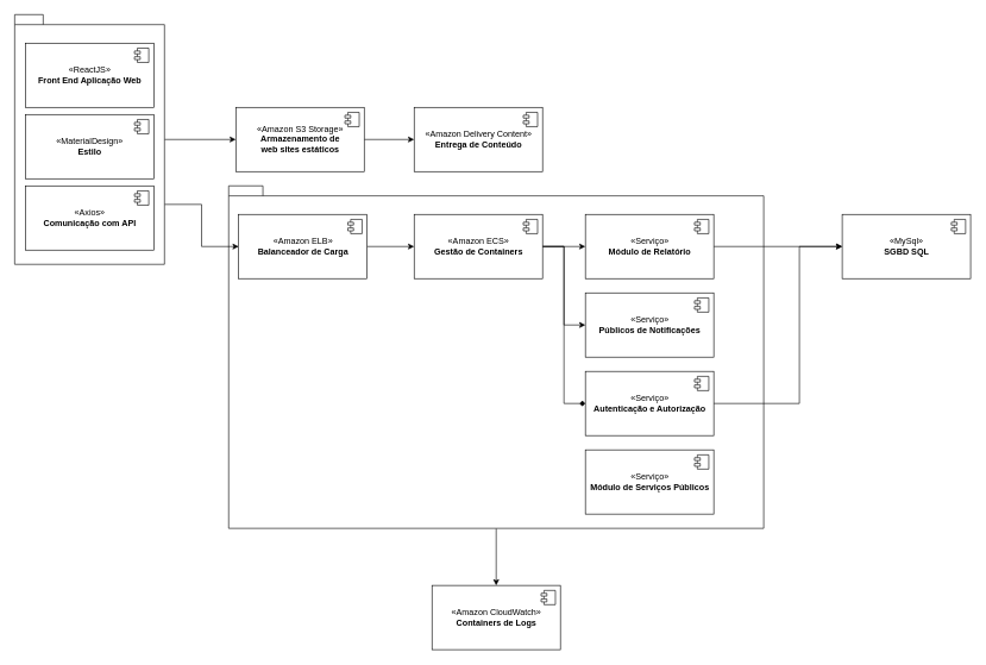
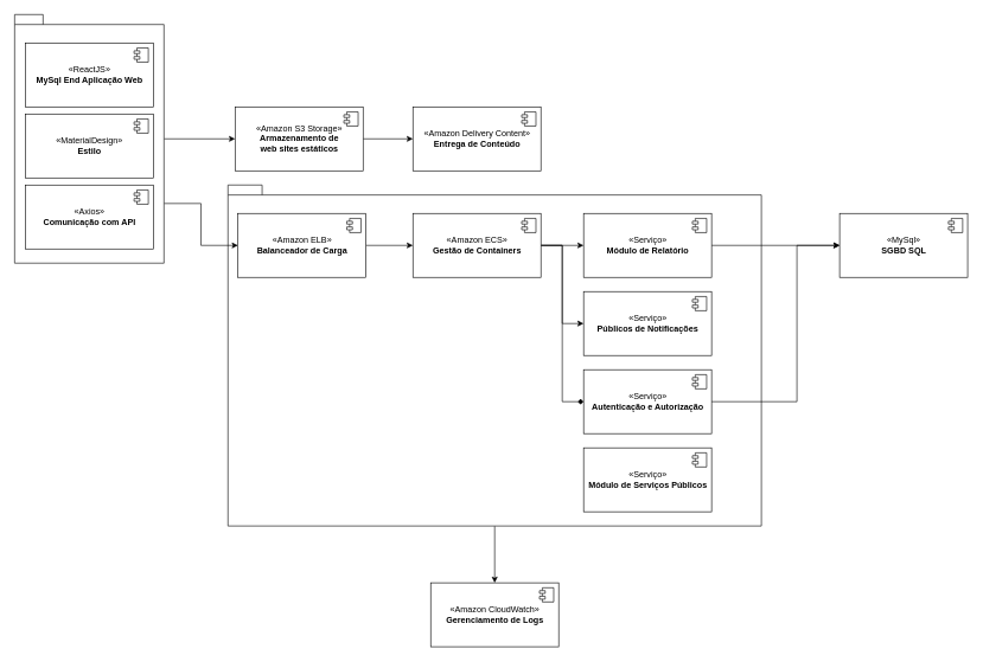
  <mxCell id="0" />
  <mxCell id="1" parent="0" />
  <mxCell id="2" style="edgeStyle=orthogonalEdgeStyle;rounded=0;orthogonalLoop=1;jettySize=auto;html=1;entryX=0.5;entryY=0;entryDx=0;entryDy=0;" edge="1" parent="1" source="3" target="38"><mxGeometry relative="1" as="geometry" /></mxCell>
  <mxCell id="3" value="" style="shape=folder;fontStyle=1;spacingTop=10;tabWidth=40;tabHeight=14;tabPosition=left;html=1;" vertex="1" parent="1"><mxGeometry x="320" y="260" width="750" height="480" as="geometry" /></mxCell>
  <mxCell id="4" style="edgeStyle=orthogonalEdgeStyle;rounded=0;orthogonalLoop=1;jettySize=auto;html=1;entryX=0;entryY=0.5;entryDx=0;entryDy=0;" edge="1" parent="1" source="6" target="12"><mxGeometry relative="1" as="geometry" /></mxCell>
  <mxCell id="5" style="edgeStyle=orthogonalEdgeStyle;rounded=0;orthogonalLoop=1;jettySize=auto;html=1;exitX=0;exitY=0;exitDx=210;exitDy=266;exitPerimeter=0;entryX=0;entryY=0.5;entryDx=0;entryDy=0;" edge="1" parent="1" source="6" target="19"><mxGeometry relative="1" as="geometry" /></mxCell>
  <mxCell id="6" value="" style="shape=folder;fontStyle=1;spacingTop=10;tabWidth=40;tabHeight=14;tabPosition=left;html=1;" vertex="1" parent="1"><mxGeometry x="20" y="20" width="210" height="350" as="geometry" /></mxCell>
- <mxCell id="7" value="«ReactJS»&lt;br&gt;&lt;b&gt;Front End Aplicação Web&lt;/b&gt;" style="html=1;dropTarget=0;" vertex="1" parent="1"><mxGeometry x="35" y="60" width="180" height="90" as="geometry" /></mxCell>
+ <mxCell id="7" value="«ReactJS»&lt;br&gt;&lt;b&gt;MySql End Aplicação Web&lt;/b&gt;" style="html=1;dropTarget=0;" vertex="1" parent="1"><mxGeometry x="35" y="60" width="180" height="90" as="geometry" /></mxCell>
  <mxCell id="8" value="" style="shape=module;jettyWidth=8;jettyHeight=4;" vertex="1" parent="7"><mxGeometry x="1" width="20" height="20" relative="1" as="geometry"><mxPoint x="-27" y="7" as="offset" /></mxGeometry></mxCell>
  <mxCell id="9" value="«MaterialDesign»&lt;br&gt;&lt;b&gt;Estilo&lt;/b&gt;" style="html=1;dropTarget=0;" vertex="1" parent="1"><mxGeometry x="35" y="160" width="180" height="90" as="geometry" /></mxCell>
  <mxCell id="10" value="" style="shape=module;jettyWidth=8;jettyHeight=4;" vertex="1" parent="9"><mxGeometry x="1" width="20" height="20" relative="1" as="geometry"><mxPoint x="-27" y="7" as="offset" /></mxGeometry></mxCell>
  <mxCell id="11" style="edgeStyle=orthogonalEdgeStyle;rounded=0;orthogonalLoop=1;jettySize=auto;html=1;" edge="1" parent="1" source="12" target="14"><mxGeometry relative="1" as="geometry" /></mxCell>
  <mxCell id="12" value="«Amazon S3 Storage»&lt;br&gt;&lt;b&gt;Armazenamento de &lt;br&gt;web sites estáticos&lt;/b&gt;" style="html=1;dropTarget=0;" vertex="1" parent="1"><mxGeometry x="330" y="150" width="180" height="90" as="geometry" /></mxCell>
  <mxCell id="13" value="" style="shape=module;jettyWidth=8;jettyHeight=4;" vertex="1" parent="12"><mxGeometry x="1" width="20" height="20" relative="1" as="geometry"><mxPoint x="-27" y="7" as="offset" /></mxGeometry></mxCell>
  <mxCell id="14" value="«Amazon Delivery Content»&lt;br&gt;&lt;b&gt;Entrega de Conteúdo&lt;br&gt;&lt;/b&gt;" style="html=1;dropTarget=0;" vertex="1" parent="1"><mxGeometry x="580" y="150" width="180" height="90" as="geometry" /></mxCell>
  <mxCell id="15" value="" style="shape=module;jettyWidth=8;jettyHeight=4;" vertex="1" parent="14"><mxGeometry x="1" width="20" height="20" relative="1" as="geometry"><mxPoint x="-27" y="7" as="offset" /></mxGeometry></mxCell>
  <mxCell id="16" value="«Axios»&lt;br&gt;&lt;b&gt;Comunicação com API&lt;/b&gt;" style="html=1;dropTarget=0;" vertex="1" parent="1"><mxGeometry x="35" y="260" width="180" height="90" as="geometry" /></mxCell>
  <mxCell id="17" value="" style="shape=module;jettyWidth=8;jettyHeight=4;" vertex="1" parent="16"><mxGeometry x="1" width="20" height="20" relative="1" as="geometry"><mxPoint x="-27" y="7" as="offset" /></mxGeometry></mxCell>
  <mxCell id="18" value="" style="edgeStyle=orthogonalEdgeStyle;rounded=0;orthogonalLoop=1;jettySize=auto;html=1;" edge="1" parent="1" source="19" target="24"><mxGeometry relative="1" as="geometry" /></mxCell>
  <mxCell id="19" value="«Amazon ELB»&lt;br&gt;&lt;b&gt;Balanceador de Carga&lt;/b&gt;" style="html=1;dropTarget=0;" vertex="1" parent="1"><mxGeometry x="334" y="300" width="180" height="90" as="geometry" /></mxCell>
  <mxCell id="20" value="" style="shape=module;jettyWidth=8;jettyHeight=4;" vertex="1" parent="19"><mxGeometry x="1" width="20" height="20" relative="1" as="geometry"><mxPoint x="-27" y="7" as="offset" /></mxGeometry></mxCell>
  <mxCell id="21" style="edgeStyle=orthogonalEdgeStyle;rounded=0;orthogonalLoop=1;jettySize=auto;html=1;" edge="1" parent="1" source="24" target="27"><mxGeometry relative="1" as="geometry" /></mxCell>
  <mxCell id="22" style="edgeStyle=orthogonalEdgeStyle;rounded=0;orthogonalLoop=1;jettySize=auto;html=1;entryX=0;entryY=0.5;entryDx=0;entryDy=0;" edge="1" parent="1" source="24" target="29"><mxGeometry relative="1" as="geometry" /></mxCell>
  <mxCell id="23" style="edgeStyle=orthogonalEdgeStyle;rounded=0;orthogonalLoop=1;jettySize=auto;html=1;entryX=0;entryY=0.5;entryDx=0;entryDy=0;endArrow=diamond;" edge="1" parent="1" source="24" target="32"><mxGeometry relative="1" as="geometry" /></mxCell>
  <mxCell id="24" value="«Amazon ECS»&lt;br&gt;&lt;b&gt;Gestão de Containers&lt;/b&gt;" style="html=1;dropTarget=0;" vertex="1" parent="1"><mxGeometry x="580" y="300" width="180" height="90" as="geometry" /></mxCell>
  <mxCell id="25" value="" style="shape=module;jettyWidth=8;jettyHeight=4;" vertex="1" parent="24"><mxGeometry x="1" width="20" height="20" relative="1" as="geometry"><mxPoint x="-27" y="7" as="offset" /></mxGeometry></mxCell>
  <mxCell id="26" style="edgeStyle=orthogonalEdgeStyle;rounded=0;orthogonalLoop=1;jettySize=auto;html=1;entryX=0;entryY=0.5;entryDx=0;entryDy=0;" edge="1" parent="1" source="27" target="36"><mxGeometry relative="1" as="geometry" /></mxCell>
  <mxCell id="27" value="«Serviço»&lt;br&gt;&lt;b&gt;Módulo de Relatório&lt;/b&gt;" style="html=1;dropTarget=0;" vertex="1" parent="1"><mxGeometry x="820" y="300" width="180" height="90" as="geometry" /></mxCell>
  <mxCell id="28" value="" style="shape=module;jettyWidth=8;jettyHeight=4;" vertex="1" parent="27"><mxGeometry x="1" width="20" height="20" relative="1" as="geometry"><mxPoint x="-27" y="7" as="offset" /></mxGeometry></mxCell>
  <mxCell id="29" value="«Serviço»&lt;br&gt;&lt;b&gt;Públicos de Notificações&lt;/b&gt;" style="html=1;dropTarget=0;" vertex="1" parent="1"><mxGeometry x="820" y="410" width="180" height="90" as="geometry" /></mxCell>
  <mxCell id="30" value="" style="shape=module;jettyWidth=8;jettyHeight=4;" vertex="1" parent="29"><mxGeometry x="1" width="20" height="20" relative="1" as="geometry"><mxPoint x="-27" y="7" as="offset" /></mxGeometry></mxCell>
  <mxCell id="31" style="edgeStyle=orthogonalEdgeStyle;rounded=0;orthogonalLoop=1;jettySize=auto;html=1;entryX=0;entryY=0.5;entryDx=0;entryDy=0;" edge="1" parent="1" source="32" target="36"><mxGeometry relative="1" as="geometry"><Array as="points"><mxPoint x="1120" y="565" /><mxPoint x="1120" y="345" /></Array></mxGeometry></mxCell>
  <mxCell id="32" value="«Serviço»&lt;br&gt;&lt;b&gt;Autenticação e Autorização&lt;/b&gt;" style="html=1;dropTarget=0;" vertex="1" parent="1"><mxGeometry x="820" y="520" width="180" height="90" as="geometry" /></mxCell>
  <mxCell id="33" value="" style="shape=module;jettyWidth=8;jettyHeight=4;" vertex="1" parent="32"><mxGeometry x="1" width="20" height="20" relative="1" as="geometry"><mxPoint x="-27" y="7" as="offset" /></mxGeometry></mxCell>
  <mxCell id="34" value="«Serviço»&lt;br&gt;&lt;b&gt;Módulo de Serviços Públicos&lt;/b&gt;" style="html=1;dropTarget=0;" vertex="1" parent="1"><mxGeometry x="820" y="630" width="180" height="90" as="geometry" /></mxCell>
  <mxCell id="35" value="" style="shape=module;jettyWidth=8;jettyHeight=4;" vertex="1" parent="34"><mxGeometry x="1" width="20" height="20" relative="1" as="geometry"><mxPoint x="-27" y="7" as="offset" /></mxGeometry></mxCell>
  <mxCell id="36" value="«MySql»&lt;br&gt;&lt;b&gt;SGBD SQL&lt;/b&gt;" style="html=1;dropTarget=0;" vertex="1" parent="1"><mxGeometry x="1180" y="300" width="180" height="90" as="geometry" /></mxCell>
  <mxCell id="37" value="" style="shape=module;jettyWidth=8;jettyHeight=4;" vertex="1" parent="36"><mxGeometry x="1" width="20" height="20" relative="1" as="geometry"><mxPoint x="-27" y="7" as="offset" /></mxGeometry></mxCell>
- <mxCell id="38" value="«Amazon CloudWatch»&lt;br&gt;&lt;b&gt;Containers de Logs&lt;/b&gt;" style="html=1;dropTarget=0;" vertex="1" parent="1"><mxGeometry x="605" y="820" width="180" height="90" as="geometry" /></mxCell>
+ <mxCell id="38" value="«Amazon CloudWatch»&lt;br&gt;&lt;b&gt;Gerenciamento de Logs&lt;/b&gt;" style="html=1;dropTarget=0;" vertex="1" parent="1"><mxGeometry x="605" y="820" width="180" height="90" as="geometry" /></mxCell>
  <mxCell id="39" value="" style="shape=module;jettyWidth=8;jettyHeight=4;" vertex="1" parent="38"><mxGeometry x="1" width="20" height="20" relative="1" as="geometry"><mxPoint x="-27" y="7" as="offset" /></mxGeometry></mxCell>
